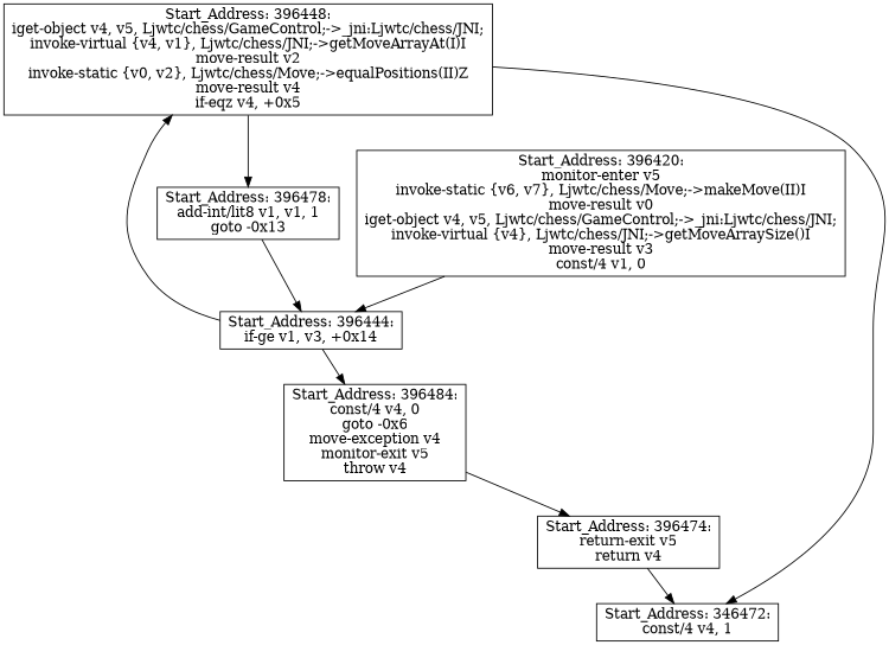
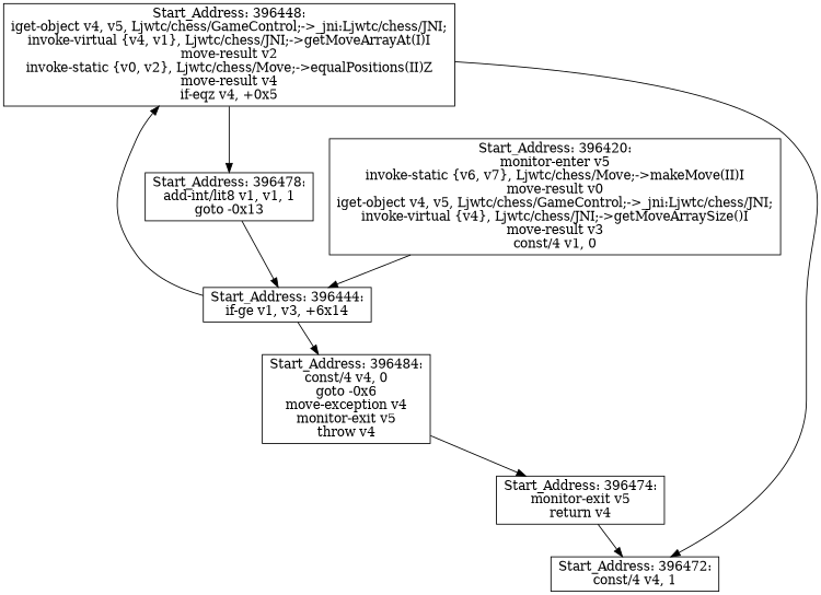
  digraph {
    node [shape=rectangle]
-   n1 [label="Start_Address: 396474:\nreturn-exit v5\nreturn v4\n"]
-   n2 [label="Start_Address: 346472:\nconst/4 v4, 1\n"]
+   n1 [label="Start_Address: 396474:\nmonitor-exit v5\nreturn v4\n"]
+   n2 [label="Start_Address: 396472:\nconst/4 v4, 1\n"]
    n3 [label="Start_Address: 396478:\nadd-int/lit8 v1, v1, 1\ngoto -0x13\n"]
-   n4 [label="Start_Address: 396444:\nif-ge v1, v3, +0x14\n"]
+   n4 [label="Start_Address: 396444:\nif-ge v1, v3, +6x14\n"]
    n5 [label="Start_Address: 396484:\nconst/4 v4, 0\ngoto -0x6\nmove-exception v4\nmonitor-exit v5\nthrow v4\n"]
    n6 [label="Start_Address: 396448:\niget-object v4, v5, Ljwtc/chess/GameControl;->_jni:Ljwtc/chess/JNI;\ninvoke-virtual {v4, v1}, Ljwtc/chess/JNI;->getMoveArrayAt(I)I\nmove-result v2\ninvoke-static {v0, v2}, Ljwtc/chess/Move;->equalPositions(II)Z\nmove-result v4\nif-eqz v4, +0x5\n"]
    n7 [label="Start_Address: 396420:\nmonitor-enter v5\ninvoke-static {v6, v7}, Ljwtc/chess/Move;->makeMove(II)I\nmove-result v0\niget-object v4, v5, Ljwtc/chess/GameControl;->_jni:Ljwtc/chess/JNI;\ninvoke-virtual {v4}, Ljwtc/chess/JNI;->getMoveArraySize()I\nmove-result v3\nconst/4 v1, 0\n" root=true]
    n1 -> n2
    n3 -> n4
    n4 -> n5
    n4 -> n6
    n5 -> n1
    n6 -> n2
    n6 -> n3
    n7 -> n4
  }
